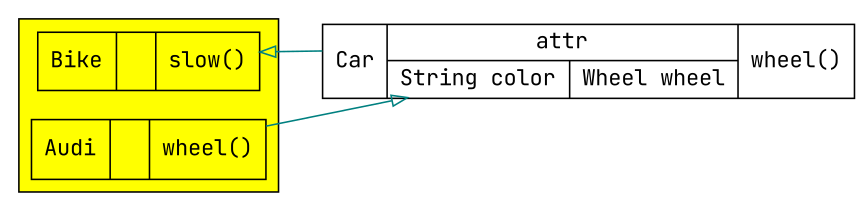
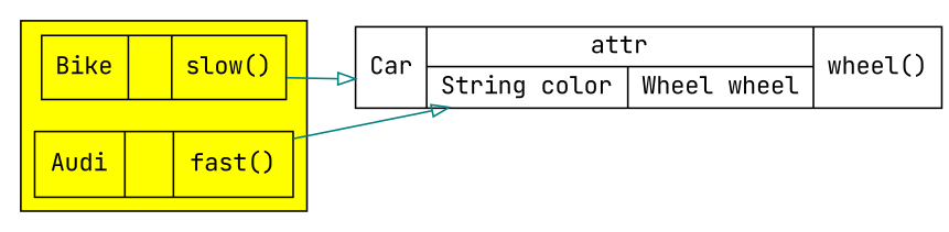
  digraph {
    fontname="JetBrains Mono"
    rankdir=LR
    node [fontname="JetBrains Mono" shape=record]
    edge [arrowhead=empty color=teal fontname="JetBrains Mono"]
    n1 [label="{Bike| |slow() }"]
-   n2 [label="{Audi| |wheel() }"]
+   n2 [label="{Audi| |fast() }"]
    n3 [label="{Car| {attr|{String color | Wheel wheel} }| wheel()}"]
    subgraph cluster_1 {
      bgcolor=yellow
      n1
      n2
    }
-   n3 -> n1
+   n1 -> n3
    n2 -> n3
  }
